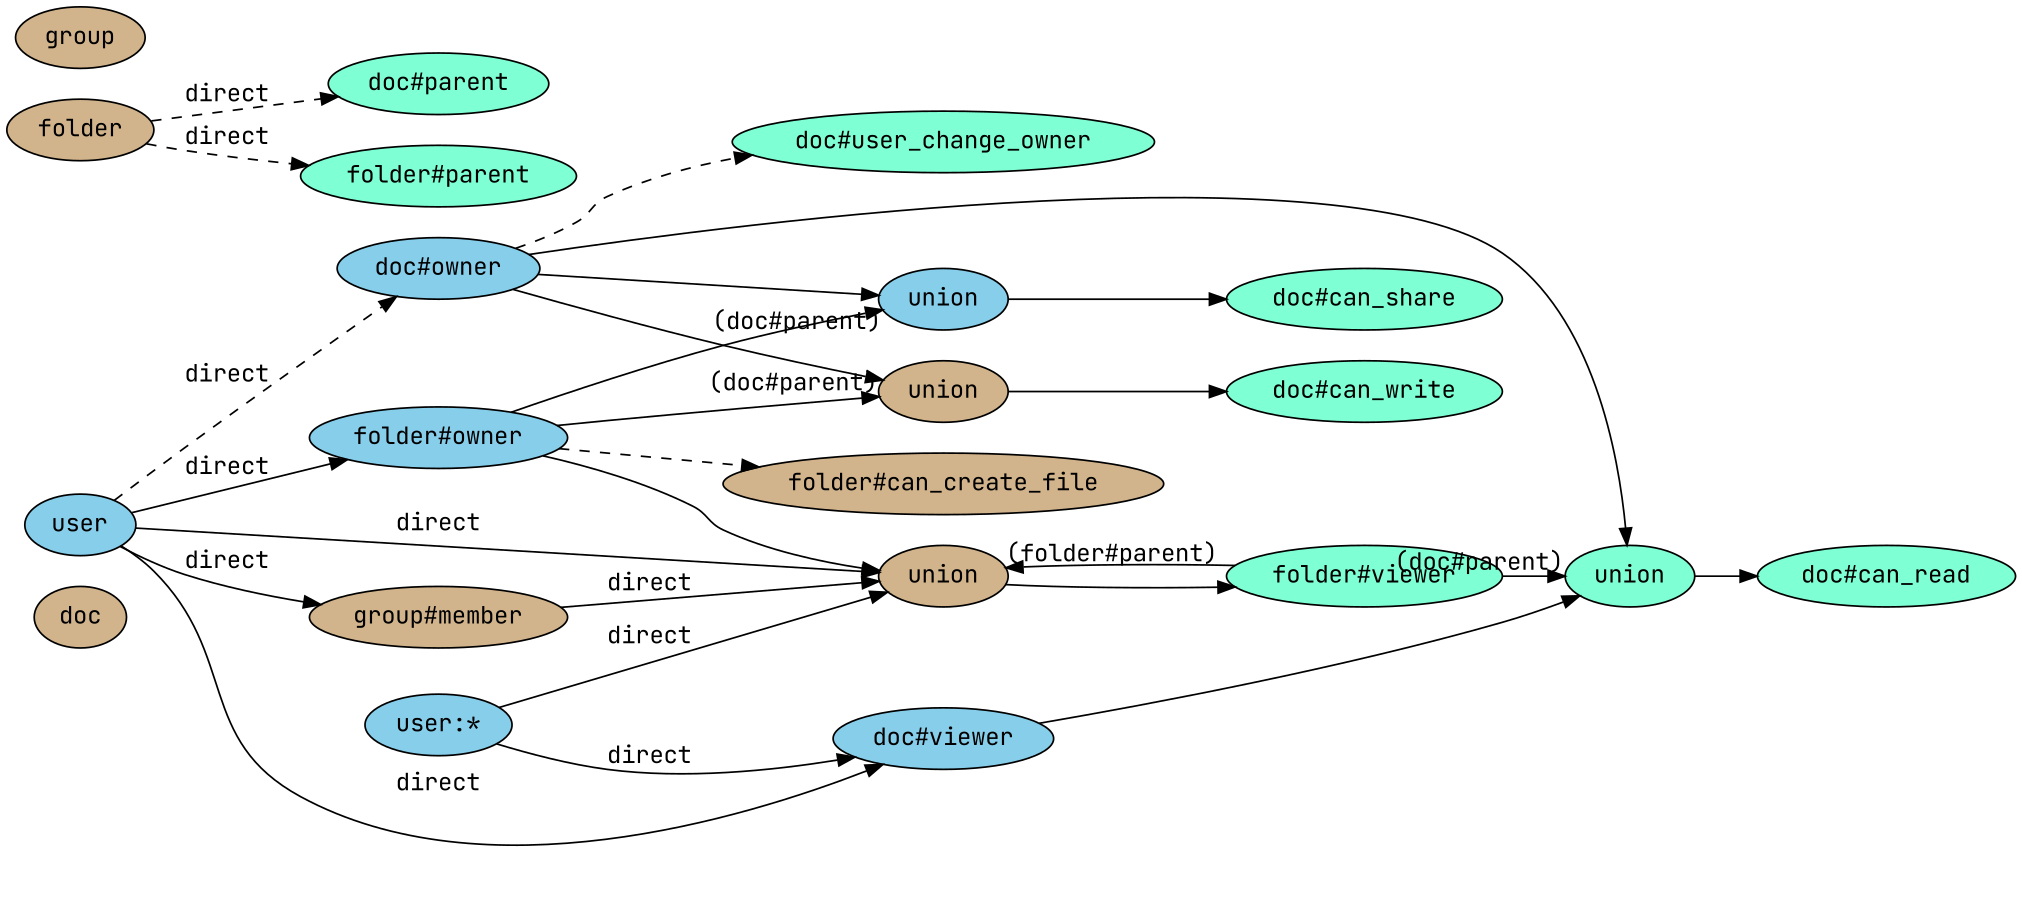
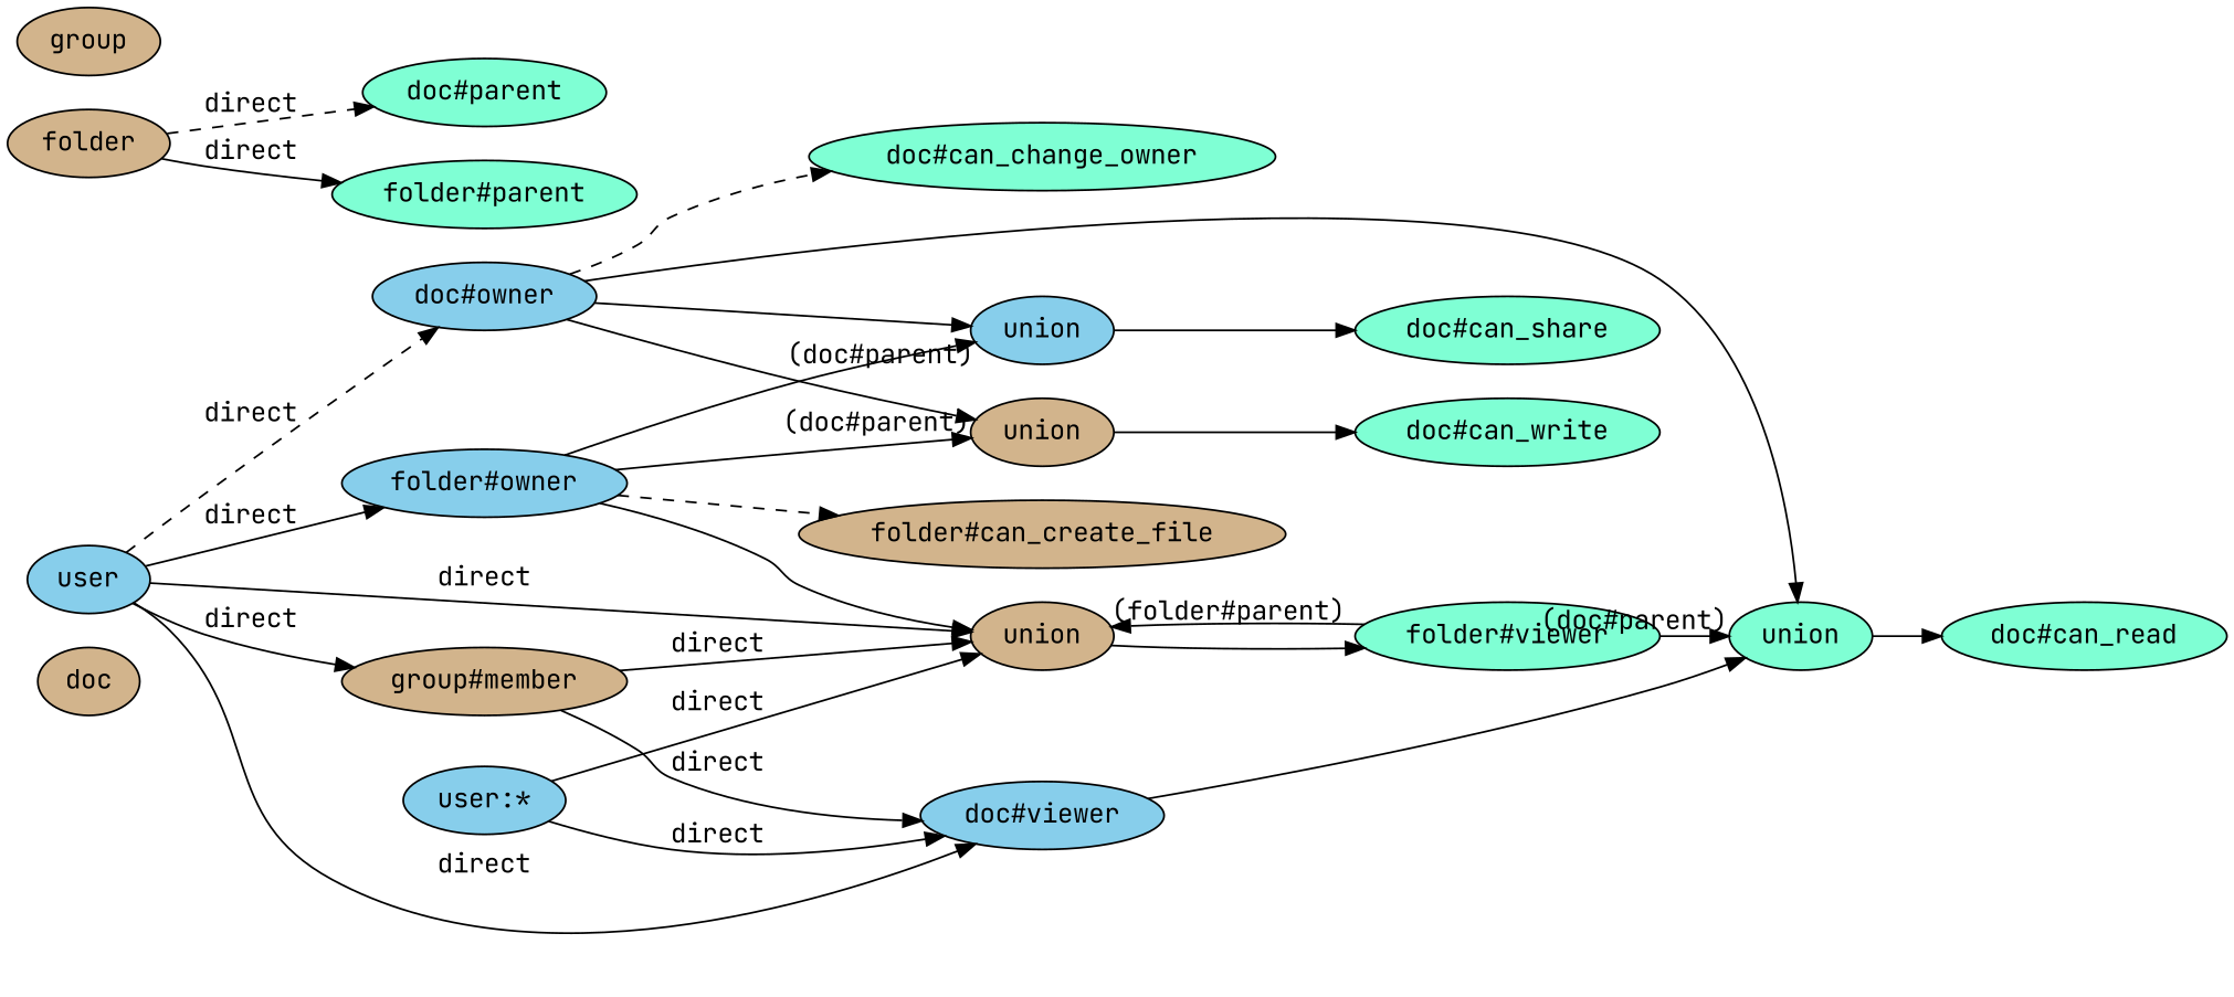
  digraph {
    fontname="JetBrains Mono"
    rankdir=LR
    node [fillcolor=aquamarine fontname="JetBrains Mono" style=filled]
    edge [fontname="JetBrains Mono"]
    n1 [fillcolor=tan label=doc]
-   n2 [label="doc#user_change_owner"]
+   n2 [label="doc#can_change_owner"]
    n3 [fillcolor=skyblue label="doc#owner"]
    n4 [label=union]
    n5 [fillcolor=skyblue label=union]
    n6 [fillcolor=tan label=union]
    n7 [label="doc#can_read"]
    n8 [label="doc#can_share"]
    n9 [label="doc#can_write"]
    n10 [fillcolor=skyblue label="doc#viewer"]
    n11 [label="folder#viewer"]
    n12 [fillcolor=tan label=union]
    n13 [fillcolor=skyblue label="folder#owner"]
    n14 [fillcolor=tan label="folder#can_create_file"]
    n15 [fillcolor=skyblue label=user]
    n16 [fillcolor=tan label="group#member"]
    n17 [label="doc#parent"]
    n18 [fillcolor=tan label=folder]
    n19 [label="folder#parent"]
    n20 [fillcolor=skyblue label="user:*"]
    n21 [fillcolor=tan label=group]
    n3 -> n2 [style=dashed]
    n3 -> n4
    n3 -> n5
    n3 -> n6
    n4 -> n7
    n5 -> n8
    n6 -> n9
    n10 -> n4
    n11 -> n4 [headlabel="(doc#parent)"]
    n11 -> n12 [headlabel="(folder#parent)"]
    n12 -> n11
    n13 -> n5 [headlabel="(doc#parent)"]
    n13 -> n6 [headlabel="(doc#parent)"]
    n13 -> n12
    n13 -> n14 [style=dashed]
    n15 -> n3 [label=direct style=dashed]
    n15 -> n10 [label=direct]
    n15 -> n12 [label=direct]
    n15 -> n13 [label=direct]
    n15 -> n16 [label=direct]
+   n16 -> n10 [label=direct]
    n16 -> n12 [label=direct]
    n18 -> n17 [label=direct style=dashed]
-   n18 -> n19 [label=direct style=dashed]
+   n18 -> n19 [label=direct]
    n20 -> n10 [label=direct]
    n20 -> n12 [label=direct]
  }
